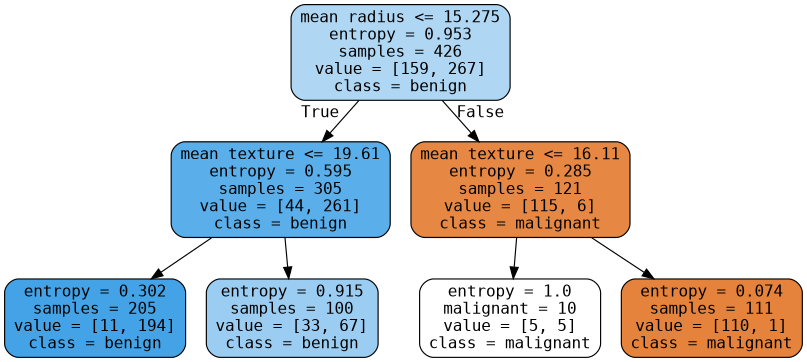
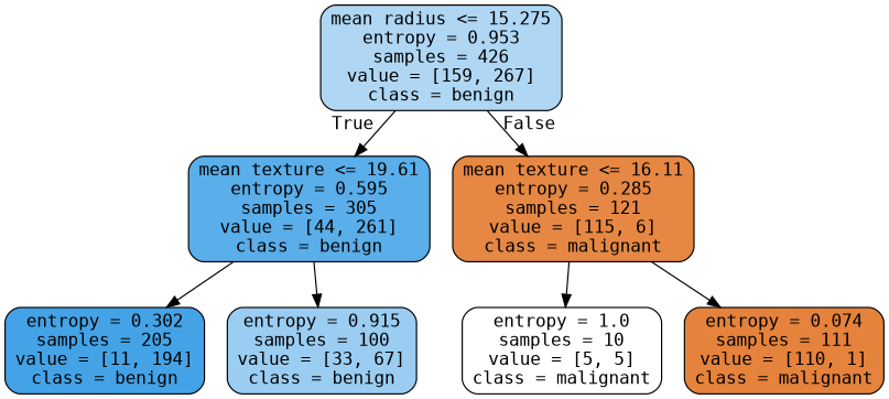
  digraph {
    fontname="DejaVu Sans Mono"
    node [color=black fontname="DejaVu Sans Mono" shape=box style="filled, rounded"]
    edge [fontname="DejaVu Sans Mono"]
    n1 [fillcolor="#afd7f4" label="mean radius <= 15.275\nentropy = 0.953\nsamples = 426\nvalue = [159, 267]\nclass = benign"]
    n2 [fillcolor="#5aaee9" label="mean texture <= 19.61\nentropy = 0.595\nsamples = 305\nvalue = [44, 261]\nclass = benign"]
    n3 [fillcolor="#e68843" label="mean texture <= 16.11\nentropy = 0.285\nsamples = 121\nvalue = [115, 6]\nclass = malignant"]
    n4 [fillcolor="#44a3e6" label="entropy = 0.302\nsamples = 205\nvalue = [11, 194]\nclass = benign"]
    n5 [fillcolor="#9bcdf2" label="entropy = 0.915\nsamples = 100\nvalue = [33, 67]\nclass = benign"]
-   n6 [fillcolor="#ffffff" label="entropy = 1.0\nmalignant = 10\nvalue = [5, 5]\nclass = malignant"]
+   n6 [fillcolor="#ffffff" label="entropy = 1.0\nsamples = 10\nvalue = [5, 5]\nclass = malignant"]
    n7 [fillcolor="#e5823b" label="entropy = 0.074\nsamples = 111\nvalue = [110, 1]\nclass = malignant"]
    n1 -> n2 [headlabel=True labelangle=45 labeldistance=2.5]
    n1 -> n3 [headlabel=False labelangle=-45 labeldistance=2.5]
    n2 -> n4
    n2 -> n5
    n3 -> n6
    n3 -> n7
  }
